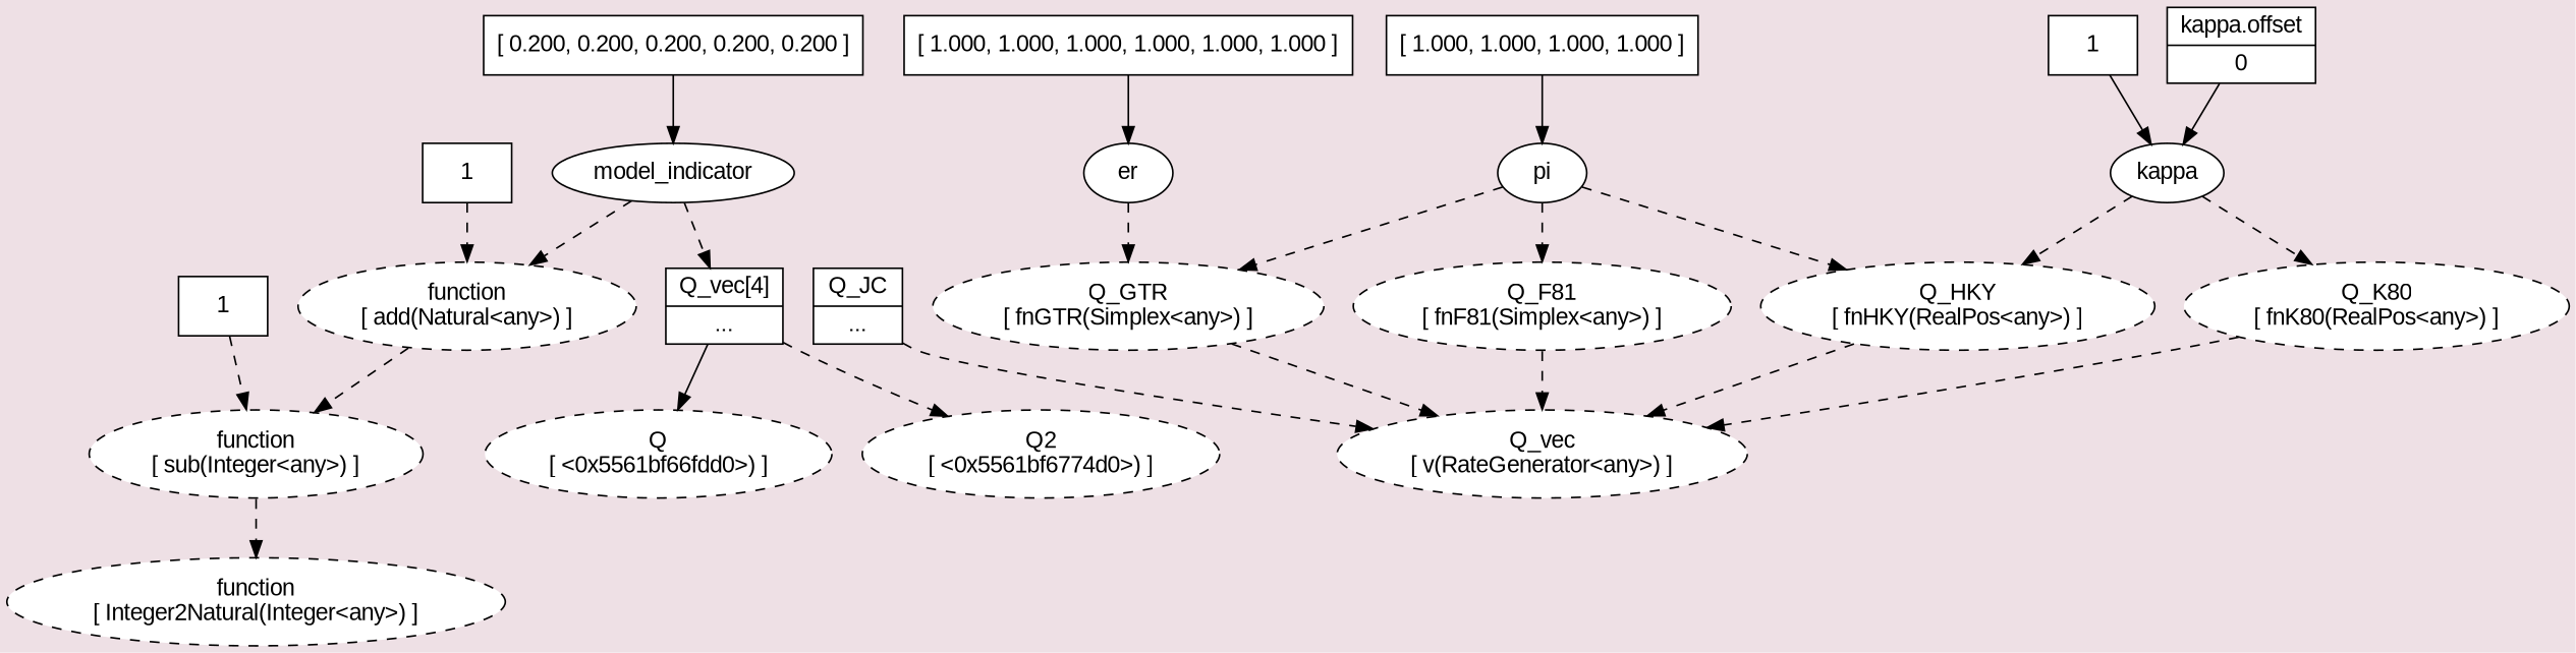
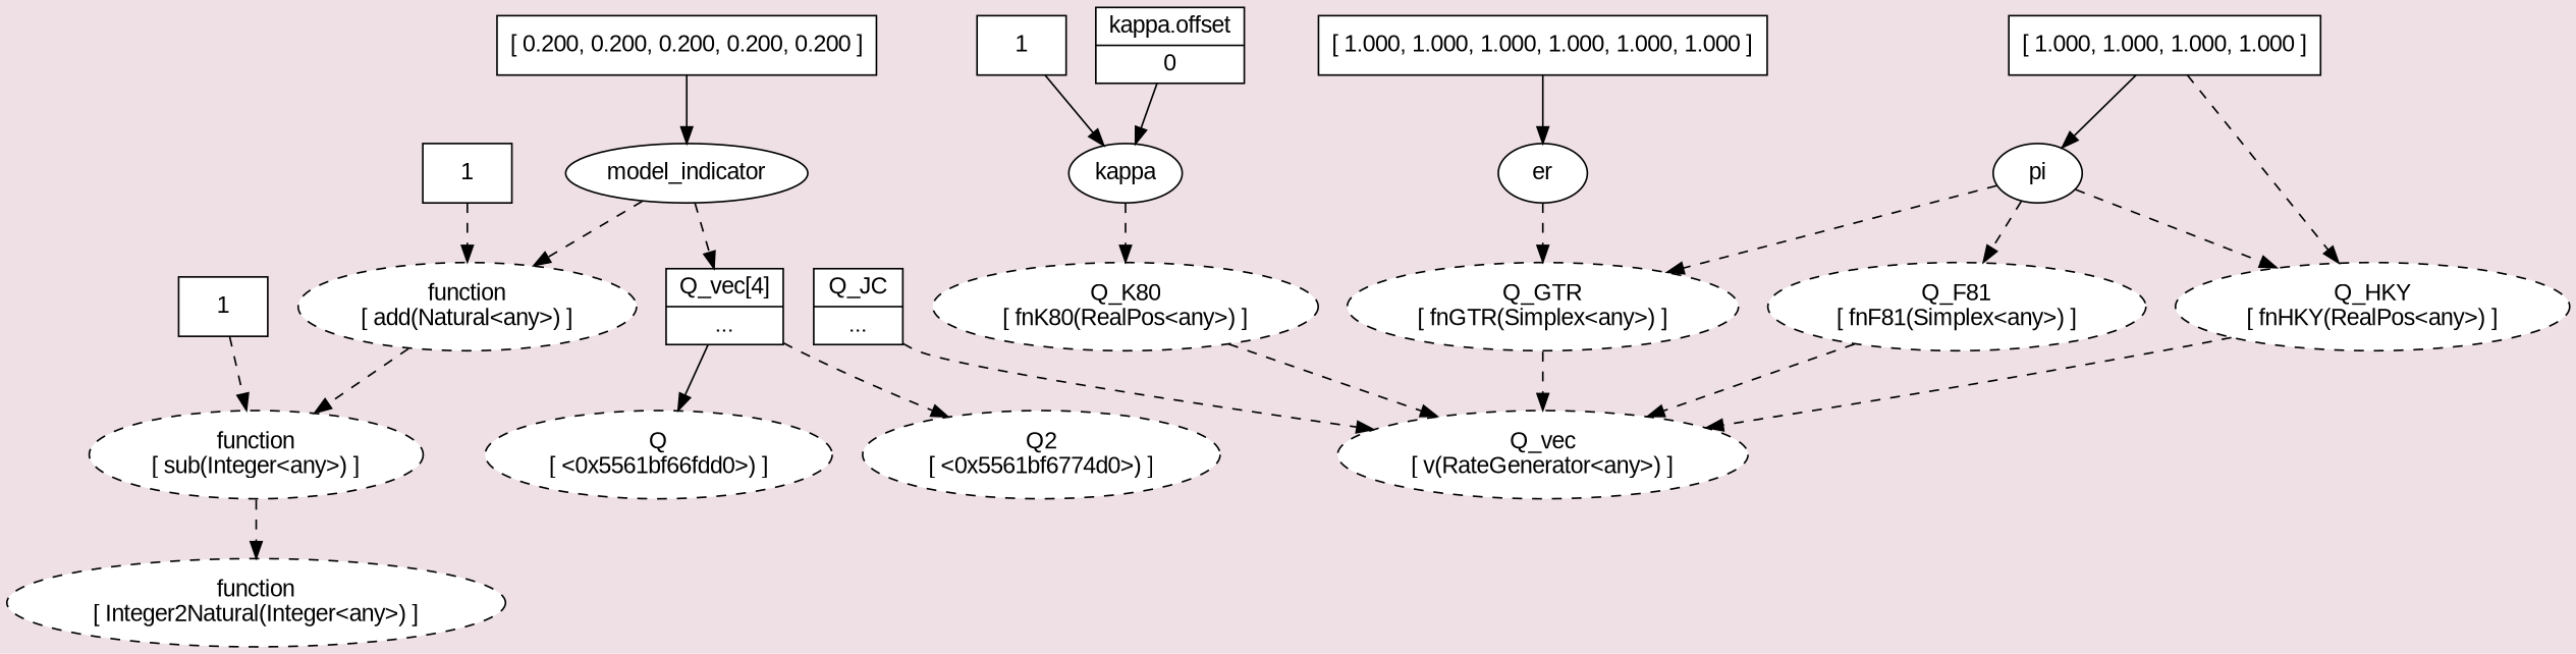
  digraph {
    bgcolor=lavenderblush2
    fontname="Liberation Sans"
    node [fillcolor=white fontname="Liberation Sans" shape=oval style=filled]
    edge [fontname="Liberation Sans" style=dashed]
    n1 [label="Q\n[ <0x5561bf66fdd0>) ]" style="dashed,filled"]
    n2 [label="{Q_vec[4]|...}" shape=record]
    n3 [label="Q2\n[ <0x5561bf6774d0>) ]" style="dashed,filled"]
    n4 [label="Q_vec\n[ v(RateGenerator<any>) ]" style="dashed,filled"]
    n5 [label="{Q_JC|...}" shape=record]
    n6 [label="Q_K80\n[ fnK80(RealPos<any>) ]" style="dashed,filled"]
    n7 [label=kappa]
    n8 [label="Q_HKY\n[ fnHKY(RealPos<any>) ]" style="dashed,filled"]
    n9 [label=1 shape=box]
    n10 [label="{kappa.offset|0}" shape=record]
    n11 [label=pi]
    n12 [label="Q_F81\n[ fnF81(Simplex<any>) ]" style="dashed,filled"]
    n13 [label="Q_GTR\n[ fnGTR(Simplex<any>) ]" style="dashed,filled"]
    n14 [label="[ 1.000, 1.000, 1.000, 1.000 ]" shape=box]
    n15 [label=er]
    n16 [label="[ 1.000, 1.000, 1.000, 1.000, 1.000, 1.000 ]" shape=box]
    n17 [label=model_indicator]
    n18 [label="function\n[ add(Natural<any>) ]" style="dashed,filled"]
    n19 [label="function\n[ sub(Integer<any>) ]" style="dashed,filled"]
    n20 [label="[ 0.200, 0.200, 0.200, 0.200, 0.200 ]" shape=box]
    n21 [label="function\n[ Integer2Natural(Integer<any>) ]" style="dashed,filled"]
    n22 [label=1 shape=box]
    n23 [label=1 shape=box]
    n2 -> n1 [style=solid]
    n2 -> n3
    n5 -> n4
    n6 -> n4
    n7 -> n6
-   n7 -> n8
+   n14 -> n8
    n8 -> n4
    n9 -> n7 [style=""]
    n10 -> n7 [style=""]
    n11 -> n8
    n11 -> n12
    n11 -> n13
    n12 -> n4
    n13 -> n4
    n14 -> n11 [style=""]
    n15 -> n13
    n16 -> n15 [style=""]
    n17 -> n2
    n17 -> n18
    n18 -> n19
    n19 -> n21
    n20 -> n17 [style=""]
    n22 -> n18
    n23 -> n19
  }
